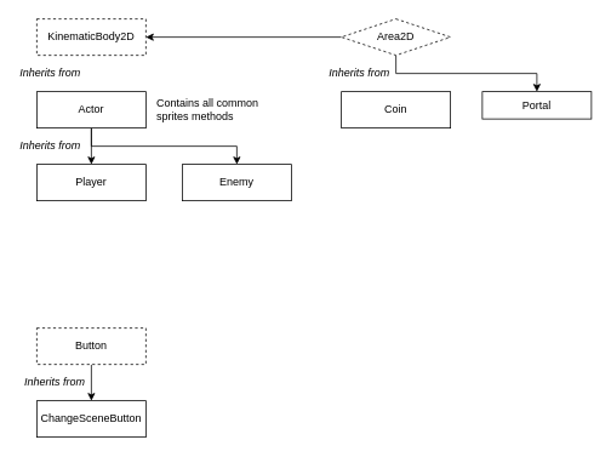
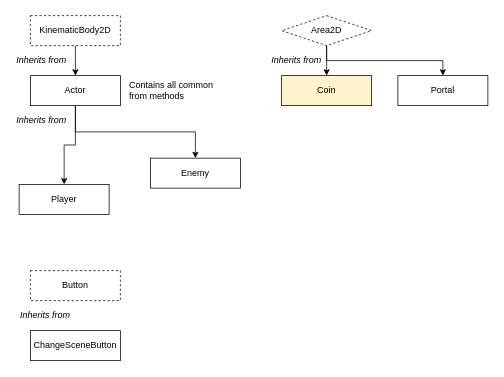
  <mxCell id="0" />
  <mxCell id="1" parent="0" />
  <mxCell id="2" value="" style="edgeStyle=orthogonalEdgeStyle;rounded=0;orthogonalLoop=1;jettySize=auto;html=1;" parent="1" source="4" target="5" edge="1"><mxGeometry relative="1" as="geometry" /></mxCell>
  <mxCell id="3" style="edgeStyle=orthogonalEdgeStyle;rounded=0;orthogonalLoop=1;jettySize=auto;html=1;exitX=0.5;exitY=1;exitDx=0;exitDy=0;entryX=0.5;entryY=0;entryDx=0;entryDy=0;" parent="1" source="4" target="11" edge="1"><mxGeometry relative="1" as="geometry" /></mxCell>
  <mxCell id="4" value="Actor" style="rounded=0;whiteSpace=wrap;html=1;" parent="1" vertex="1"><mxGeometry x="40" y="100" width="120" height="40" as="geometry" /></mxCell>
- <mxCell id="5" value="Player" style="rounded=0;whiteSpace=wrap;html=1;" parent="1" vertex="1"><mxGeometry x="40" y="180" width="120" height="40" as="geometry" /></mxCell>
+ <mxCell id="5" value="Player" style="rounded=0;whiteSpace=wrap;html=1;" parent="1" vertex="1"><mxGeometry x="25" y="245" width="120" height="40" as="geometry" /></mxCell>
+ <mxCell id="6" value="" style="edgeStyle=orthogonalEdgeStyle;rounded=0;orthogonalLoop=1;jettySize=auto;html=1;entryX=0.5;entryY=0;entryDx=0;entryDy=0;" parent="1" source="7" target="4" edge="1"><mxGeometry relative="1" as="geometry"><mxPoint x="100" y="90" as="targetPoint" /></mxGeometry></mxCell>
  <mxCell id="7" value="KinematicBody2D" style="rounded=0;whiteSpace=wrap;html=1;dashed=1;" parent="1" vertex="1"><mxGeometry x="40" y="20" width="120" height="40" as="geometry" /></mxCell>
- <mxCell id="8" value="Contains all common sprites methods" style="text;html=1;strokeColor=none;fillColor=none;align=left;verticalAlign=middle;whiteSpace=wrap;rounded=0;dashed=1;" parent="1" vertex="1"><mxGeometry x="170" y="110" width="140" height="20" as="geometry" /></mxCell>
+ <mxCell id="8" value="Contains all common from methods" style="text;html=1;strokeColor=none;fillColor=none;align=left;verticalAlign=middle;whiteSpace=wrap;rounded=0;dashed=1;" parent="1" vertex="1"><mxGeometry x="170" y="110" width="140" height="20" as="geometry" /></mxCell>
  <mxCell id="9" value="Inherits from" style="text;html=1;strokeColor=none;fillColor=none;align=center;verticalAlign=middle;whiteSpace=wrap;rounded=0;dashed=1;fontStyle=2" parent="1" vertex="1"><mxGeometry x="20" y="70" width="70" height="20" as="geometry" /></mxCell>
  <mxCell id="10" value="Inherits from" style="text;html=1;strokeColor=none;fillColor=none;align=center;verticalAlign=middle;whiteSpace=wrap;rounded=0;dashed=1;fontStyle=2" parent="1" vertex="1"><mxGeometry x="20" y="150" width="70" height="20" as="geometry" /></mxCell>
- <mxCell id="11" value="Enemy" style="rounded=0;whiteSpace=wrap;html=1;" parent="1" vertex="1"><mxGeometry x="200" y="180" width="120" height="40" as="geometry" /></mxCell>
- <mxCell id="12" value="" style="edgeStyle=orthogonalEdgeStyle;rounded=0;orthogonalLoop=1;jettySize=auto;html=1;" parent="1" source="14" target="7" edge="1"><mxGeometry relative="1" as="geometry" /></mxCell>
+ <mxCell id="11" value="Enemy" style="rounded=0;whiteSpace=wrap;html=1;" parent="1" vertex="1"><mxGeometry x="200" y="210" width="120" height="40" as="geometry" /></mxCell>
+ <mxCell id="12" value="" style="edgeStyle=orthogonalEdgeStyle;rounded=0;orthogonalLoop=1;jettySize=auto;html=1;" parent="1" source="14" target="15" edge="1"><mxGeometry relative="1" as="geometry" /></mxCell>
  <mxCell id="13" style="edgeStyle=orthogonalEdgeStyle;rounded=0;orthogonalLoop=1;jettySize=auto;html=1;exitX=0.5;exitY=1;exitDx=0;exitDy=0;entryX=0.5;entryY=0;entryDx=0;entryDy=0;" parent="1" source="14" target="16" edge="1"><mxGeometry relative="1" as="geometry" /></mxCell>
  <mxCell id="14" value="Area2D" style="rhombus;whiteSpace=wrap;html=1;dashed=1;" parent="1" vertex="1"><mxGeometry x="375" y="20" width="120" height="40" as="geometry" /></mxCell>
- <mxCell id="15" value="Coin" style="rounded=0;whiteSpace=wrap;html=1;" parent="1" vertex="1"><mxGeometry x="375" y="100" width="120" height="40" as="geometry" /></mxCell>
- <mxCell id="16" value="Portal" style="rounded=0;whiteSpace=wrap;html=1;" parent="1" vertex="1"><mxGeometry x="530" y="100" width="120" height="30" as="geometry" /></mxCell>
+ <mxCell id="15" value="Coin" style="rounded=0;whiteSpace=wrap;html=1;fillColor=#fff2cc;" parent="1" vertex="1"><mxGeometry x="375" y="100" width="120" height="40" as="geometry" /></mxCell>
+ <mxCell id="16" value="Portal" style="rounded=0;whiteSpace=wrap;html=1;" parent="1" vertex="1"><mxGeometry x="530" y="100" width="120" height="40" as="geometry" /></mxCell>
  <mxCell id="17" value="Inherits from" style="text;html=1;strokeColor=none;fillColor=none;align=center;verticalAlign=middle;whiteSpace=wrap;rounded=0;dashed=1;fontStyle=2" parent="1" vertex="1"><mxGeometry x="360" y="70" width="70" height="20" as="geometry" /></mxCell>
- <mxCell id="18" value="" style="edgeStyle=orthogonalEdgeStyle;rounded=0;orthogonalLoop=1;jettySize=auto;html=1;" edge="1" source="19" target="20" parent="1"><mxGeometry relative="1" as="geometry" /></mxCell>
  <mxCell id="19" value="Button" style="rounded=0;whiteSpace=wrap;html=1;dashed=1;" vertex="1" parent="1"><mxGeometry x="40" y="360" width="120" height="40" as="geometry" /></mxCell>
  <mxCell id="20" value="ChangeSceneButton" style="rounded=0;whiteSpace=wrap;html=1;" vertex="1" parent="1"><mxGeometry x="40" y="440" width="120" height="40" as="geometry" /></mxCell>
  <mxCell id="21" value="Inherits from" style="text;html=1;strokeColor=none;fillColor=none;align=center;verticalAlign=middle;whiteSpace=wrap;rounded=0;dashed=1;fontStyle=2" vertex="1" parent="1"><mxGeometry x="25" y="410" width="70" height="20" as="geometry" /></mxCell>
